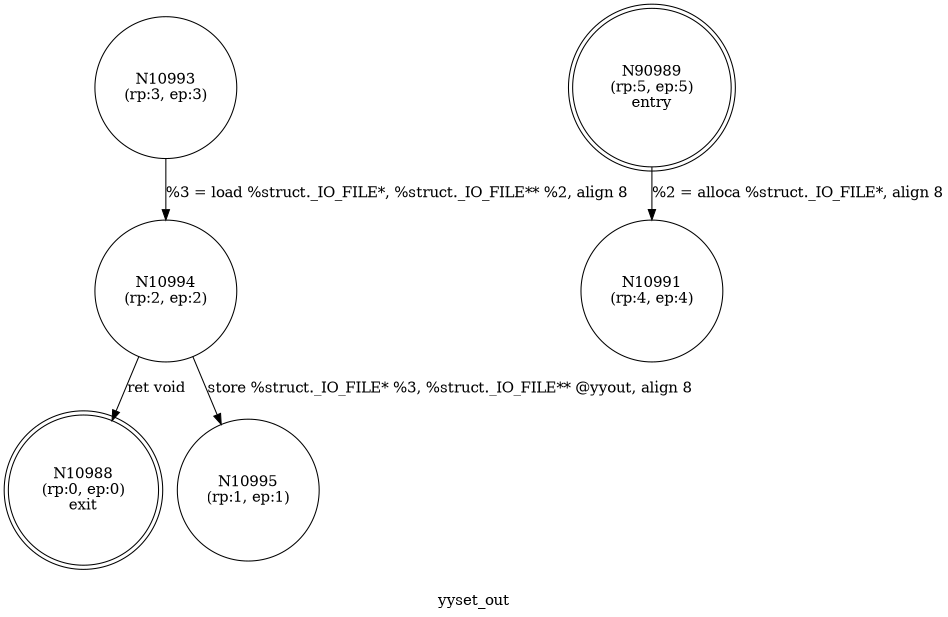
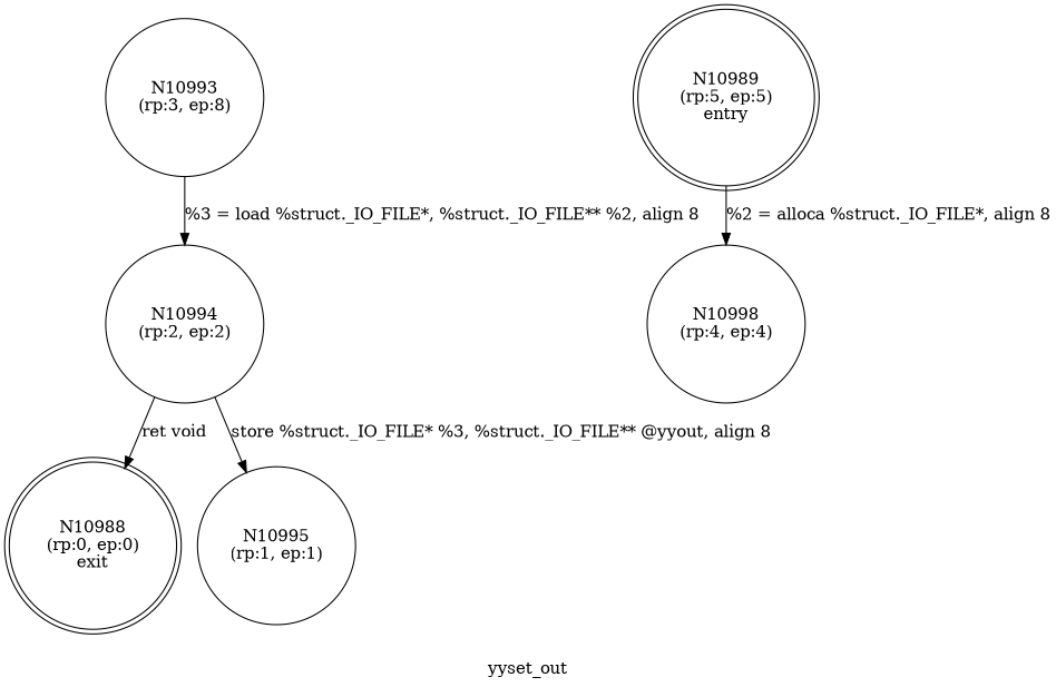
  digraph {
    fontname="DejaVu Serif"
    label=yyset_out
    node [fontname="DejaVu Serif" shape=circle]
    edge [fontname="DejaVu Serif"]
    n1 [label="N10988\n(rp:0, ep:0)\nexit" shape=doublecircle]
-   n2 [label="N90989\n(rp:5, ep:5)\nentry" shape=doublecircle]
-   n3 [label="N10991\n(rp:4, ep:4)"]
-   n4 [label="N10993\n(rp:3, ep:3)"]
+   n2 [label="N10989\n(rp:5, ep:5)\nentry" shape=doublecircle]
+   n3 [label="N10998\n(rp:4, ep:4)"]
+   n4 [label="N10993\n(rp:3, ep:8)"]
    n5 [label="N10994\n(rp:2, ep:2)"]
    n6 [label="N10995\n(rp:1, ep:1)"]
    n2 -> n3 [label="%2 = alloca %struct._IO_FILE*, align 8"]
    n4 -> n5 [label="%3 = load %struct._IO_FILE*, %struct._IO_FILE** %2, align 8"]
    n5 -> n1 [label="ret void"]
    n5 -> n6 [label="store %struct._IO_FILE* %3, %struct._IO_FILE** @yyout, align 8"]
  }
